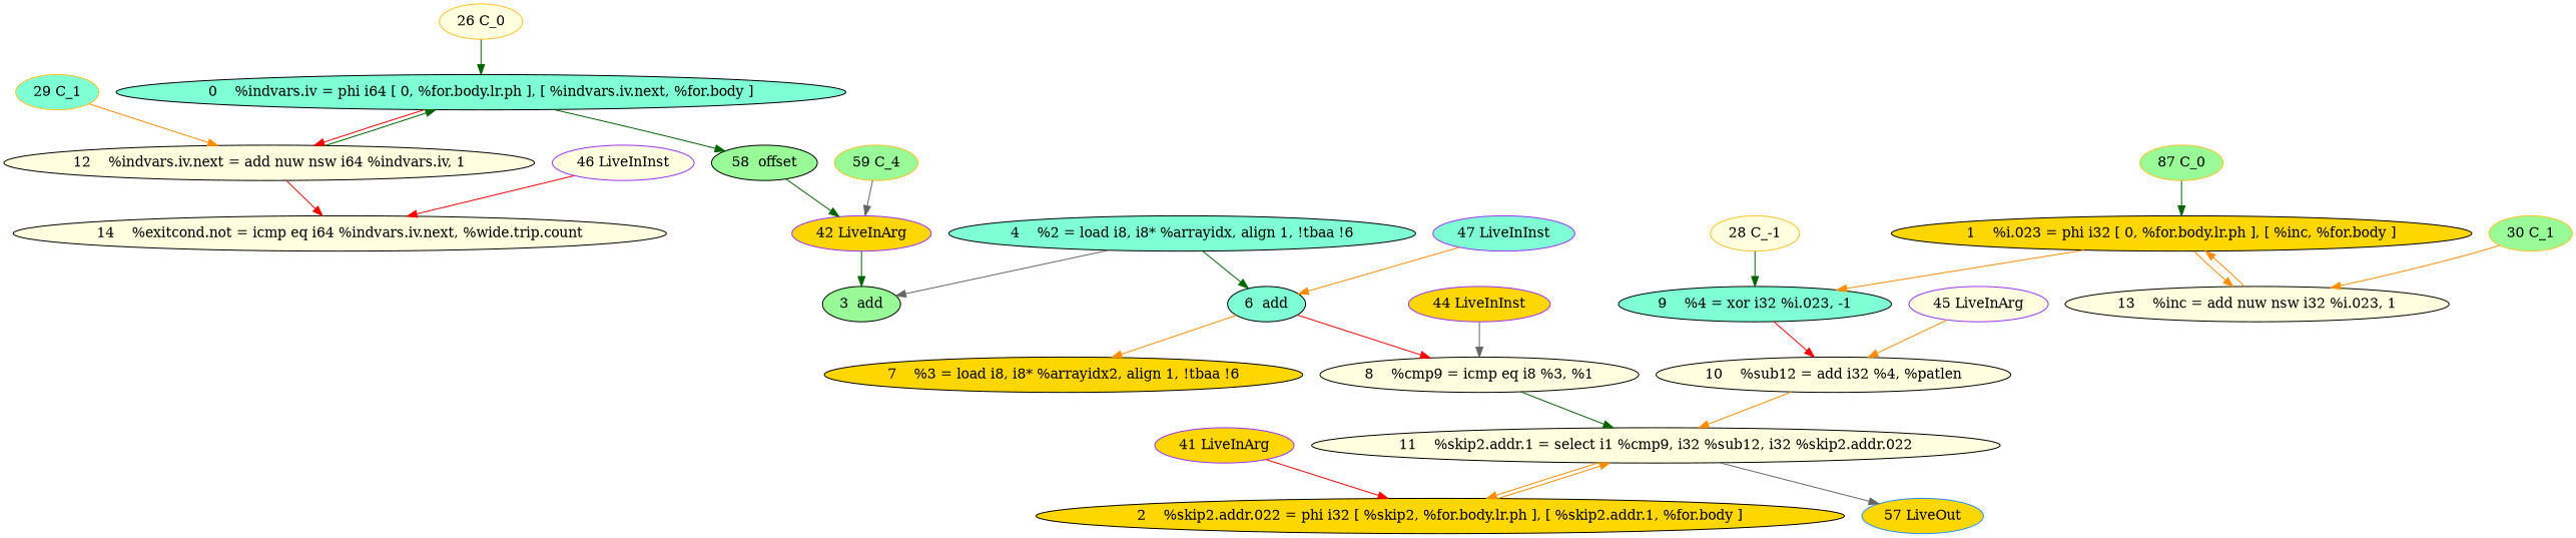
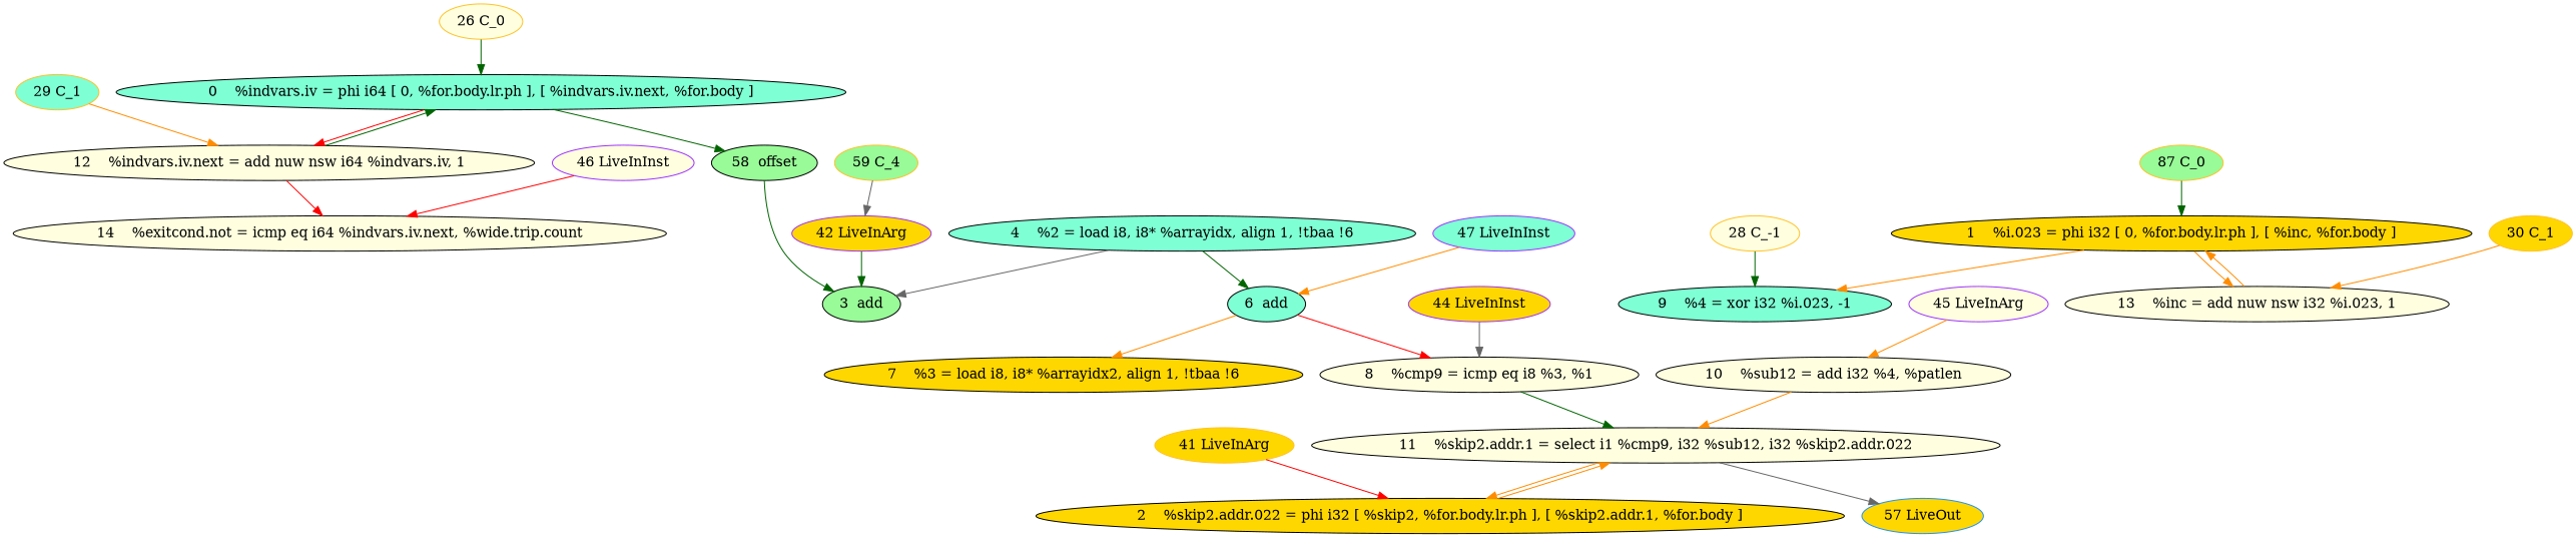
  digraph {
    node [color=black fillcolor=lightyellow style=filled]
    edge [color=darkorange]
    n1 [fillcolor=aquamarine label="0    %indvars.iv = phi i64 [ 0, %for.body.lr.ph ], [ %indvars.iv.next, %for.body ]"]
    n2 [label="12    %indvars.iv.next = add nuw nsw i64 %indvars.iv, 1"]
    n3 [fillcolor=palegreen label="58  offset"]
    n4 [fillcolor=gold label="1    %i.023 = phi i32 [ 0, %for.body.lr.ph ], [ %inc, %for.body ]"]
    n5 [fillcolor=aquamarine label="9    %4 = xor i32 %i.023, -1"]
    n6 [label="13    %inc = add nuw nsw i32 %i.023, 1"]
    n7 [fillcolor=gold label="2    %skip2.addr.022 = phi i32 [ %skip2, %for.body.lr.ph ], [ %skip2.addr.1, %for.body ]"]
    n8 [label="11    %skip2.addr.1 = select i1 %cmp9, i32 %sub12, i32 %skip2.addr.022"]
    n9 [fillcolor=palegreen label="3  add"]
    n10 [fillcolor=aquamarine label="4    %2 = load i8, i8* %arrayidx, align 1, !tbaa !6"]
    n11 [fillcolor=aquamarine label="6  add"]
    n12 [fillcolor=gold label="7    %3 = load i8, i8* %arrayidx2, align 1, !tbaa !6"]
    n13 [label="8    %cmp9 = icmp eq i8 %3, %1"]
    n14 [label="10    %sub12 = add i32 %4, %patlen"]
    n15 [color=dodgerblue1 fillcolor=gold label="57 LiveOut"]
    n16 [label="14    %exitcond.not = icmp eq i64 %indvars.iv.next, %wide.trip.count"]
    n17 [color=goldenrod1 label="26 C_0"]
    n18 [color=goldenrod1 fillcolor=palegreen label="87 C_0"]
    n19 [color=goldenrod1 label="28 C_-1"]
    n20 [color=goldenrod1 fillcolor=aquamarine label="29 C_1"]
-   n21 [color=goldenrod1 fillcolor=palegreen label="30 C_1"]
+   n21 [color=goldenrod1 fillcolor=gold label="30 C_1"]
    n22 [color=goldenrod1 fillcolor=palegreen label="59 C_4"]
-   n23 [color=purple1 fillcolor=gold label="41 LiveInArg"]
+   n23 [color=goldenrod1 fillcolor=gold label="41 LiveInArg"]
    n24 [color=purple1 fillcolor=gold label="42 LiveInArg"]
    n25 [color=purple1 fillcolor=gold label="44 LiveInInst"]
    n26 [color=purple1 label="45 LiveInArg"]
    n27 [color=purple1 label="46 LiveInInst"]
    n28 [color=purple1 fillcolor=aquamarine label="47 LiveInInst"]
    subgraph sub_1 {
      compound=true
      n1
      n2
      n3
      n4
      n5
      n6
      n7
      n8
      n9
      n10
      n11
      n12
      n13
      n14
      n15
      n16
      n17
      n18
      n19
      n20
      n21
      n22
      n23
      n24
      n25
      n26
      n27
      n28
    }
    n1 -> n2 [color=red]
    n1 -> n3 [color=darkgreen]
    n2 -> n1 [color=darkgreen]
    n2 -> n16 [color=red]
-   n3 -> n24 [color=darkgreen]
+   n3 -> n9 [color=darkgreen]
    n4 -> n5
    n4 -> n6
-   n5 -> n14 [color=red]
    n6 -> n4
    n7 -> n8
    n8 -> n7
    n8 -> n15 [color=gray40]
    n10 -> n9 [color=gray40]
    n10 -> n11 [color=darkgreen]
    n11 -> n12
    n11 -> n13 [color=red]
    n13 -> n8 [color=darkgreen]
    n14 -> n8
    n17 -> n1 [color=darkgreen]
    n18 -> n4 [color=darkgreen]
    n19 -> n5 [color=darkgreen]
    n20 -> n2
    n21 -> n6
    n22 -> n24 [color=gray40]
    n23 -> n7 [color=red]
    n24 -> n9 [color=darkgreen]
    n25 -> n13 [color=gray40]
    n26 -> n14
    n27 -> n16 [color=red]
    n28 -> n11
  }
